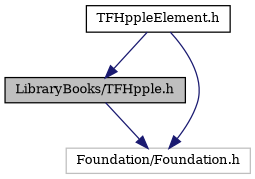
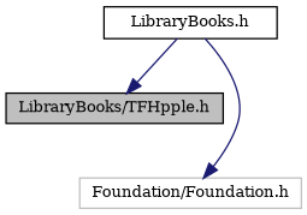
  digraph {
    fontname="DejaVu Serif"
    node [color=black fillcolor=white fontname="DejaVu Serif" fontsize=10 shape=record style=filled]
    edge [color=midnightblue fontname="DejaVu Serif" fontsize=10 labelfontname=Helvetica labelfontsize=10 style=solid]
    n1 [fillcolor=grey75 fontcolor=black height=0.2 label="LibraryBooks/TFHpple.h" width=0.4]
    n2 [color=grey75 height=0.2 label="Foundation/Foundation.h" width=0.4]
-   n3 [height=0.2 label="TFHppleElement.h" width=0.4]
-   n1 -> n2
+   n3 [height=0.2 label="LibraryBooks.h" width=0.4]
    n3 -> n1
    n3 -> n2
  }
